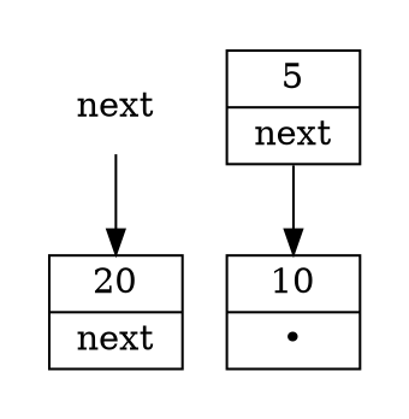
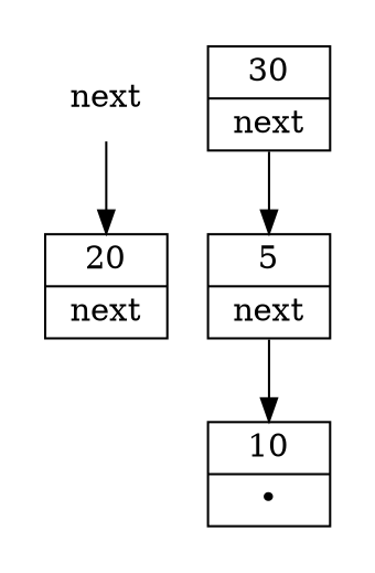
  digraph {
    rankdir=TB
    node [shape=record]
    edge [headport=n tailport=s]
    n1 [label="{<data>20|next}"]
+   n2 [label="{<data>30|next}"]
    n3 [label="{<data>5|next}"]
    n4 [label="{<data>10|&#8226;}"]
    n5 [color=white label=next]
    subgraph cluster_1 {
      color=white
      n1
+     n2
      n3
      n4
      n5
    }
+   n2 -> n3
    n3 -> n4
    n5 -> n1 [headport="data:n" tailclip=false]
  }
